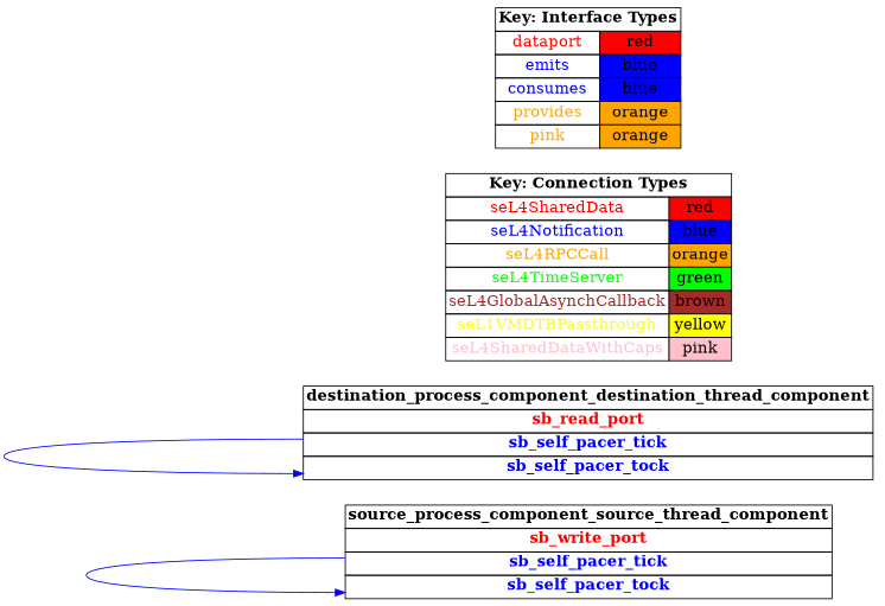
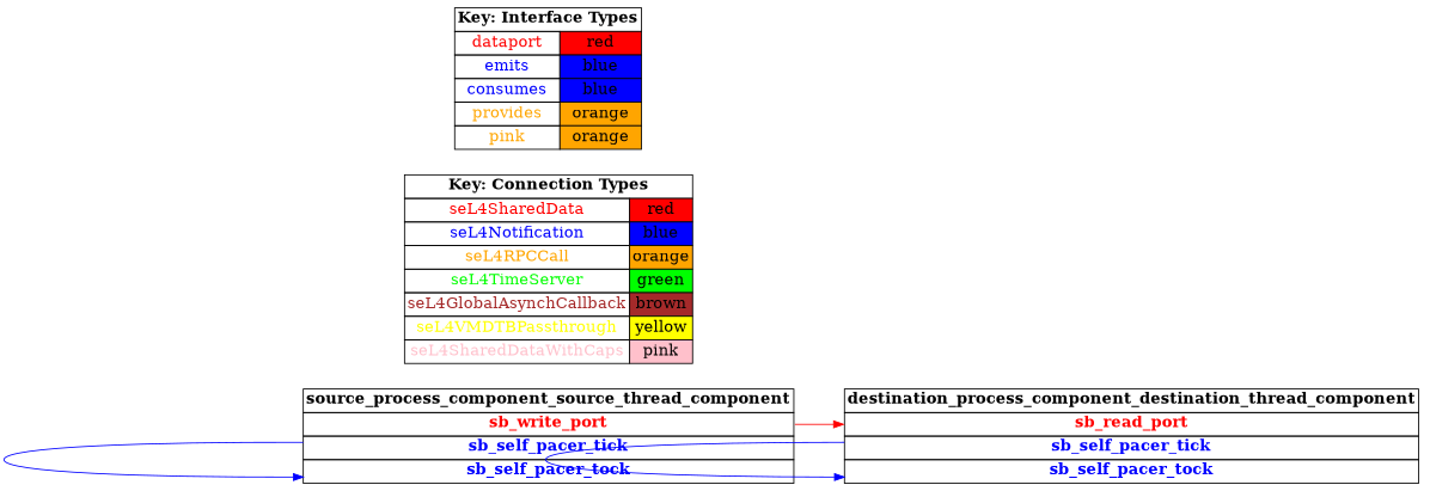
  digraph {
    rankdir=LR
    node [fontsize=16 shape=plaintext]
    edge [color=blue headport=sb_self_pacer_tock tailport=sb_self_pacer_tick]
    n1 [label=<     <TABLE BORDER="0" CELLBORDER="1" CELLSPACING="0">       <TR><TD><B>source_process_component_source_thread_component</B></TD></TR>       <TR><TD PORT="sb_write_port"><FONT COLOR="red"><B>sb_write_port</B></FONT></TD></TR>       <TR><TD PORT="sb_self_pacer_tick"><FONT COLOR="blue"><B>sb_self_pacer_tick</B></FONT></TD></TR>       <TR><TD PORT="sb_self_pacer_tock"><FONT COLOR="blue"><B>sb_self_pacer_tock</B></FONT></TD></TR>"     </TABLE>   >]
    n2 [label=<     <TABLE BORDER="0" CELLBORDER="1" CELLSPACING="0">       <TR><TD><B>destination_process_component_destination_thread_component</B></TD></TR>       <TR><TD PORT="sb_read_port"><FONT COLOR="red"><B>sb_read_port</B></FONT></TD></TR>       <TR><TD PORT="sb_self_pacer_tick"><FONT COLOR="blue"><B>sb_self_pacer_tick</B></FONT></TD></TR>       <TR><TD PORT="sb_self_pacer_tock"><FONT COLOR="blue"><B>sb_self_pacer_tock</B></FONT></TD></TR>"     </TABLE>   >]
-   n3 [label=<    <TABLE BORDER="0" CELLBORDER="1" CELLSPACING="0">      <TR><TD COLSPAN="2"><B>Key: Connection Types</B></TD></TR>      <TR><TD><FONT COLOR="red">seL4SharedData</FONT></TD><TD BGCOLOR="red">red</TD></TR>      <TR><TD><FONT COLOR="blue">seL4Notification</FONT></TD><TD BGCOLOR="blue">blue</TD></TR>      <TR><TD><FONT COLOR="orange">seL4RPCCall</FONT></TD><TD BGCOLOR="orange">orange</TD></TR>      <TR><TD><FONT COLOR="green">seL4TimeServer</FONT></TD><TD BGCOLOR="green">green</TD></TR>      <TR><TD><FONT COLOR="brown">seL4GlobalAsynchCallback</FONT></TD><TD BGCOLOR="brown">brown</TD></TR>      <TR><TD><FONT COLOR="yellow">seL1VMDTBPassthrough</FONT></TD><TD BGCOLOR="yellow">yellow</TD></TR>      <TR><TD><FONT COLOR="pink">seL4SharedDataWithCaps</FONT></TD><TD BGCOLOR="pink">pink</TD></TR>    </TABLE>   >]
+   n3 [label=<    <TABLE BORDER="0" CELLBORDER="1" CELLSPACING="0">      <TR><TD COLSPAN="2"><B>Key: Connection Types</B></TD></TR>      <TR><TD><FONT COLOR="red">seL4SharedData</FONT></TD><TD BGCOLOR="red">red</TD></TR>      <TR><TD><FONT COLOR="blue">seL4Notification</FONT></TD><TD BGCOLOR="blue">blue</TD></TR>      <TR><TD><FONT COLOR="orange">seL4RPCCall</FONT></TD><TD BGCOLOR="orange">orange</TD></TR>      <TR><TD><FONT COLOR="green">seL4TimeServer</FONT></TD><TD BGCOLOR="green">green</TD></TR>      <TR><TD><FONT COLOR="brown">seL4GlobalAsynchCallback</FONT></TD><TD BGCOLOR="brown">brown</TD></TR>      <TR><TD><FONT COLOR="yellow">seL4VMDTBPassthrough</FONT></TD><TD BGCOLOR="yellow">yellow</TD></TR>      <TR><TD><FONT COLOR="pink">seL4SharedDataWithCaps</FONT></TD><TD BGCOLOR="pink">pink</TD></TR>    </TABLE>   >]
    n4 [label=<    <TABLE BORDER="0" CELLBORDER="1" CELLSPACING="0">      <TR><TD COLSPAN="2"><B>Key: Interface Types</B></TD></TR>      <TR><TD><FONT COLOR="red">dataport</FONT></TD><TD BGCOLOR="red">red</TD></TR>      <TR><TD><FONT COLOR="blue">emits</FONT></TD><TD BGCOLOR="blue">blue</TD></TR>      <TR><TD><FONT COLOR="blue">consumes</FONT></TD><TD BGCOLOR="blue">blue</TD></TR>      <TR><TD><FONT COLOR="orange">provides</FONT></TD><TD BGCOLOR="orange">orange</TD></TR>      <TR><TD><FONT COLOR="orange">pink</FONT></TD><TD BGCOLOR="orange">orange</TD></TR>    </TABLE>   >]
    n1 -> n1
+   n1 -> n2 [color=red headport=sb_read_port tailport=sb_write_port]
    n2 -> n2
  }
